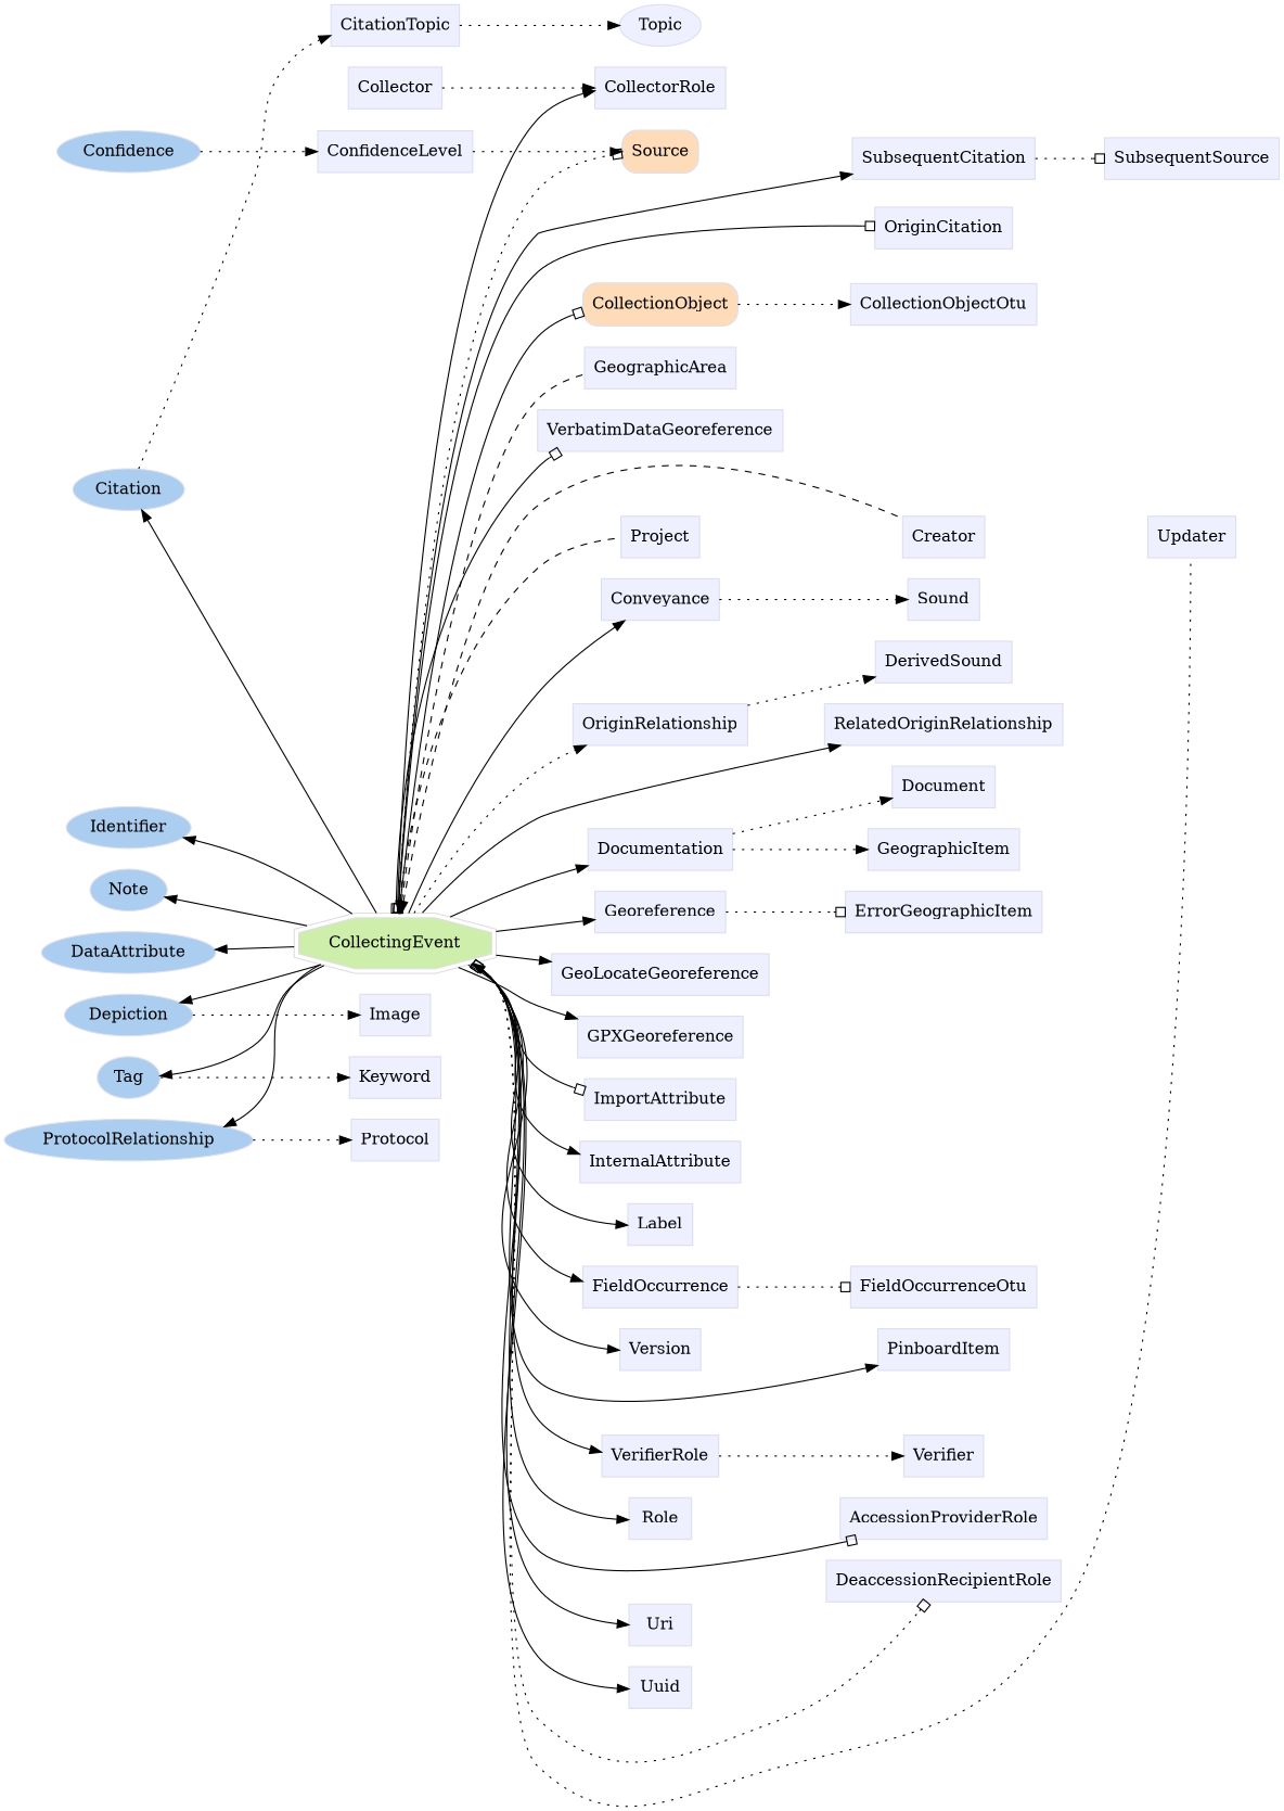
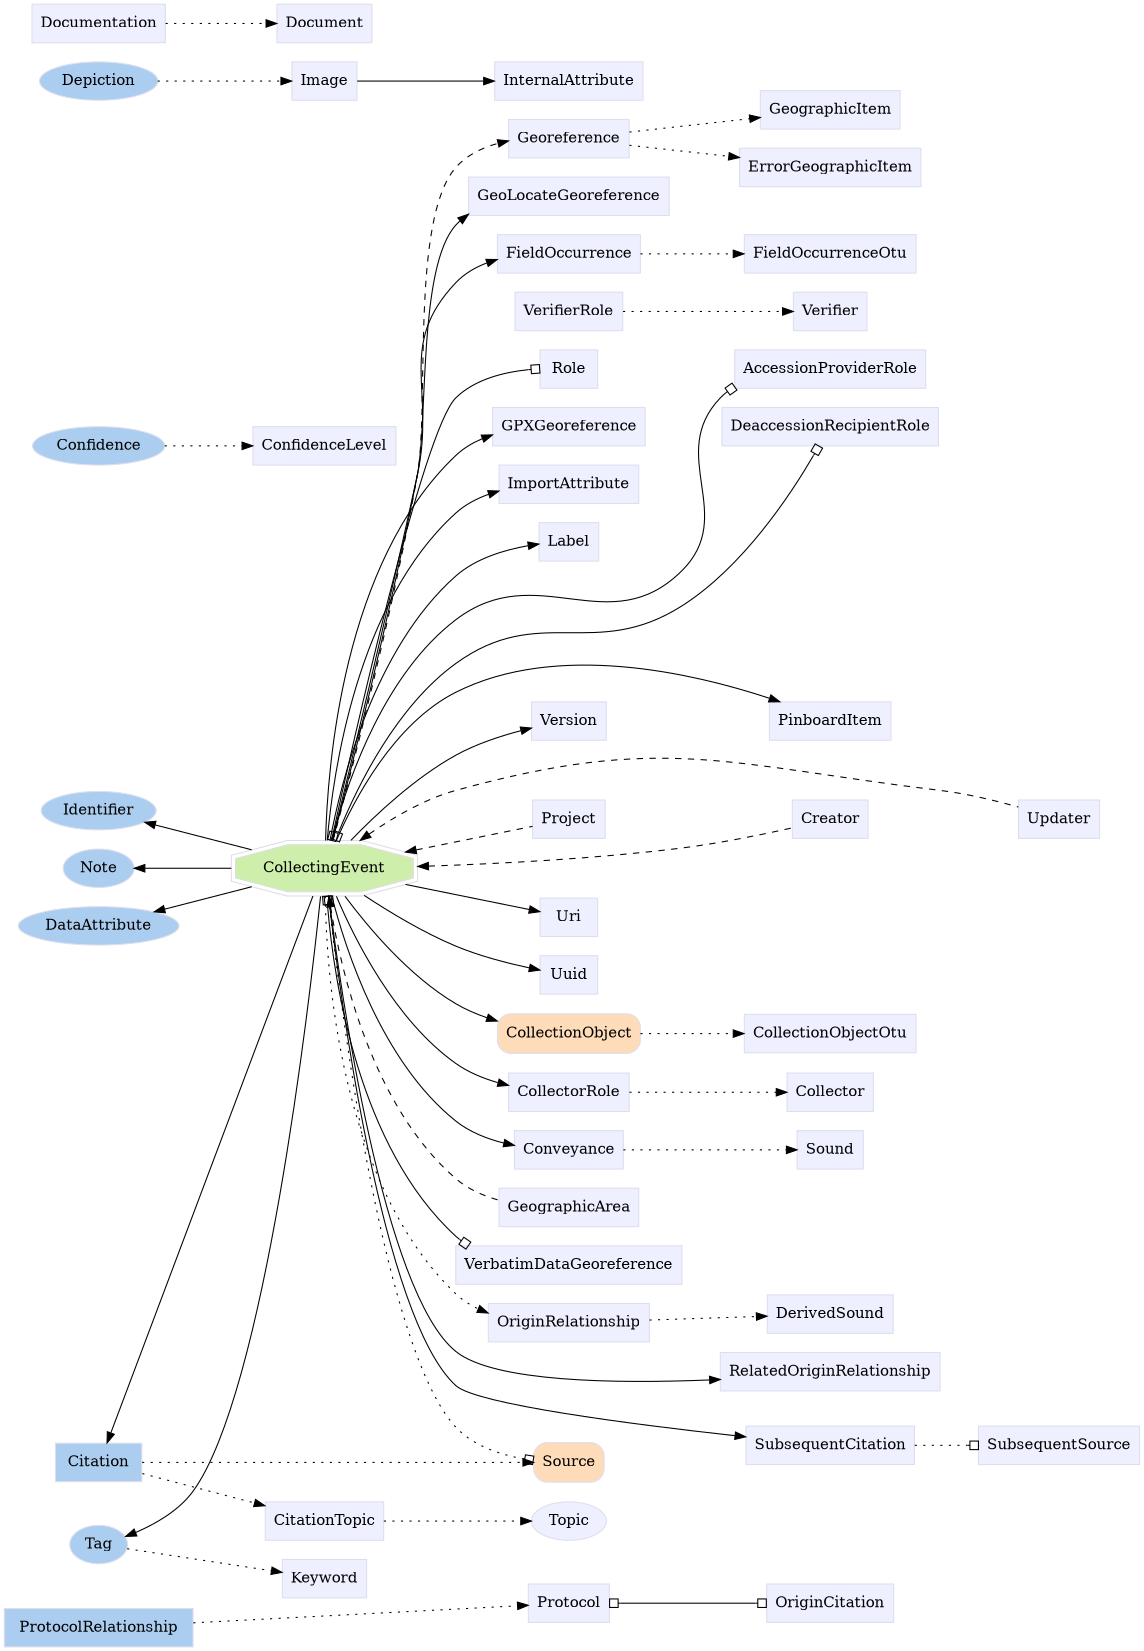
  digraph {
    rankdir=LR
    node [color="#dddeee" fillcolor="#eeefff" group=supporting shape=box style=filled]
-   n1 [fillcolor="#abcdef" group=annotator height=0.5 label=Citation shape=oval width=1.1279]
+   n1 [fillcolor="#abcdef" group=annotator height=0.5 label=Citation width=1.1279]
    n2 [fillcolor="#abcdef" group=annotator height=0.5 label=Confidence shape=oval width=1.4833]
    n3 [fillcolor="#abcdef" group=annotator height=0.5 label=DataAttribute shape=oval width=1.7108]
    n4 [fillcolor="#abcdef" group=annotator height=0.5 label=Depiction shape=oval width=1.3127]
    n5 [fillcolor="#abcdef" group=annotator height=0.5 label=Identifier shape=oval width=1.2558]
    n6 [fillcolor="#abcdef" group=annotator height=0.5 label=Tag shape=oval width=0.75]
    n7 [fillcolor="#abcdef" group=annotator height=0.5 label=Note shape=oval width=0.80088]
-   n8 [fillcolor="#abcdef" group=annotator height=0.5 label=ProtocolRelationship shape=oval width=2.4643]
+   n8 [fillcolor="#abcdef" group=annotator height=0.5 label=ProtocolRelationship width=2.4643]
    n9 [color="#dedede" fillcolor="#cdefab" group=target height=0.61111 label=CollectingEvent shape=doubleoctagon width=2.2398]
    n10 [fillcolor="#fedcba" group=core height=0.51389 label=CollectionObject shape=Mrecord width=1.5035]
    n11 [fillcolor="#fedcba" group=core height=0.51389 label=Source shape=Mrecord width=0.75]
    n12 [height=0.5 label=CitationTopic width=1.2639]
    n13 [height=0.5 label=CollectionObjectOtu width=1.7847]
    n14 [height=0.5 label=CollectorRole width=1.2743]
    n15 [height=0.5 label=Collector width=0.92014]
    n16 [height=0.5 label=ConfidenceLevel width=1.5139]
    n17 [height=0.5 label=Conveyance width=1.1493]
    n18 [height=0.5 label=OriginRelationship width=1.6597]
    n19 [height=0.5 label=DerivedSound width=1.3056]
    n20 [height=0.5 label=Documentation width=1.3889]
    n21 [height=0.5 label=Document width=1.0139]
    n22 [height=0.5 label=Georeference width=1.2326]
    n23 [height=0.5 label=ErrorGeographicItem width=1.8472]
    n24 [height=0.5 label=FieldOccurrence width=1.4722]
    n25 [height=0.5 label=FieldOccurrenceOtu width=1.7535]
    n26 [height=0.5 label=GeoLocateGeoreference width=2.0556]
    n27 [height=0.5 label=GeographicItem width=1.4514]
    n28 [height=0.5 label=GPXGeoreference width=1.6076]
    n29 [height=0.5 label=Image width=0.75]
    n30 [height=0.5 label=ImportAttribute width=1.4201]
    n31 [height=0.5 label=InternalAttribute width=1.4826]
    n32 [height=0.5 label=Keyword width=0.92014]
    n33 [height=0.5 label=Label width=0.75]
    n34 [height=0.5 label=PinboardItem width=1.2535]
    n35 [height=0.5 label=Protocol width=0.85764]
    n36 [height=0.5 label=RelatedOriginRelationship width=2.2326]
    n37 [height=0.5 label=Role width=0.75]
    n38 [height=0.5 label=Sound width=0.75]
    n39 [height=0.5 label=SubsequentCitation width=1.691]
    n40 [height=0.5 label=SubsequentSource width=1.6076]
    n41 [height=0.5 label=Topic shape=ellipse width=0.75]
    n42 [height=0.5 label=Uri width=0.75]
    n43 [height=0.5 label=Uuid width=0.75]
    n44 [height=0.5 label=VerifierRole width=1.1493]
    n45 [height=0.5 label=Verifier width=0.79514]
    n46 [height=0.5 label=Version width=0.79514]
    n47 [height=0.5 label=Creator width=0.78472]
    n48 [height=0.5 label=GeographicArea width=1.4618]
    n49 [height=0.5 label=Project width=0.75347]
    n50 [height=0.5 label=Updater width=0.82639]
    n51 [height=0.5 label=AccessionProviderRole width=1.9931]
    n52 [height=0.5 label=DeaccessionRecipientRole width=2.2326]
    n53 [height=0.5 label=OriginCitation width=1.316]
    n54 [height=0.5 label=VerbatimDataGeoreference width=2.2847]
    subgraph sub_1 {
      rank=min
      n1
      n2
      n3
      n4
      n5
      n6
      n7
      n8
    }
    subgraph sub_2 {
      n9
      n10
      n11
    }
    subgraph sub_3 {
      n12
      n13
      n14
      n15
      n16
      n17
      n18
      n19
      n20
      n21
      n22
      n23
      n24
      n25
      n26
      n27
      n28
      n29
      n30
      n31
      n32
      n33
      n34
      n35
      n36
      n37
      n38
      n39
      n40
      n41
      n42
      n43
      n44
      n45
      n46
      n47
      n48
      n49
      n50
      n51
      n52
      n53
      n54
    }
-   n16 -> n11 [style=dotted]
+   n1 -> n11 [style=dotted]
    n1 -> n12 [style=dotted]
    n2 -> n16 [style=dotted]
    n4 -> n29 [style=dotted]
    n6 -> n32 [style=dotted]
    n8 -> n35 [style=dotted]
    n9 -> n1
    n9 -> n3
-   n9 -> n4
    n9 -> n5
    n9 -> n6
    n9 -> n7
-   n9 -> n8
-   n9 -> n10 [arrowhead=obox]
+   n9 -> n10
    n9 -> n11 [arrowhead=obox arrowtail=obox dir=both style=dotted]
    n9 -> n14
    n9 -> n17
    n9 -> n18 [style=dotted]
-   n9 -> n20
-   n9 -> n22
+   n9 -> n22 [style=dashed]
    n9 -> n24
    n9 -> n26
    n9 -> n28
-   n9 -> n30 [arrowhead=obox]
-   n9 -> n31
+   n9 -> n30
+   n29 -> n31
    n9 -> n33
    n9 -> n34
    n9 -> n36
-   n9 -> n37
+   n9 -> n37 [arrowhead=obox]
    n9 -> n39
    n9 -> n42
    n9 -> n43
-   n9 -> n44
    n9 -> n46
    n9 -> n47 [dir=back style=dashed]
    n9 -> n48 [dir=back style=dashed]
    n9 -> n49 [dir=back style=dashed]
-   n9 -> n50 [dir=back style=dotted]
+   n9 -> n50 [dir=back style=dashed]
    n9 -> n51 [arrowhead=obox arrowtail=obox dir=both]
-   n9 -> n52 [arrowhead=obox arrowtail=obox dir=both style=dotted]
-   n9 -> n53 [arrowhead=obox arrowtail=obox dir=both]
+   n9 -> n52 [arrowhead=obox arrowtail=obox dir=both]
+   n35 -> n53 [arrowhead=obox arrowtail=obox dir=both]
    n9 -> n54 [arrowhead=obox arrowtail=obox dir=both]
    n10 -> n13 [style=dotted]
    n11 -> n39 [style=invis]
    n11 -> n53 [style=invis]
    n12 -> n41 [style=dotted]
-   n15 -> n14 [style=dotted]
+   n14 -> n15 [style=dotted]
    n17 -> n38 [style=dotted]
    n18 -> n19 [style=dotted]
    n18 -> n36 [style=invis]
    n20 -> n21 [style=dotted]
-   n22 -> n23 [style=dotted arrowhead=obox]
-   n20 -> n27 [style=dotted]
-   n24 -> n25 [style=dotted arrowhead=obox]
+   n22 -> n23 [style=dotted]
+   n22 -> n27 [style=dotted]
+   n24 -> n25 [style=dotted]
    n37 -> n45 [style=invis]
    n37 -> n51 [style=invis]
    n37 -> n52 [style=invis]
    n39 -> n40 [arrowhead=obox style=dotted]
    n44 -> n45 [style=dotted]
    n46 -> n34 [style=invis]
    n47 -> n50 [style=invis]
    n49 -> n47 [style=invis]
  }
